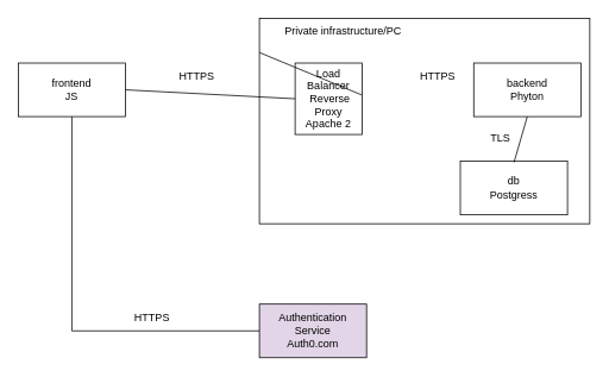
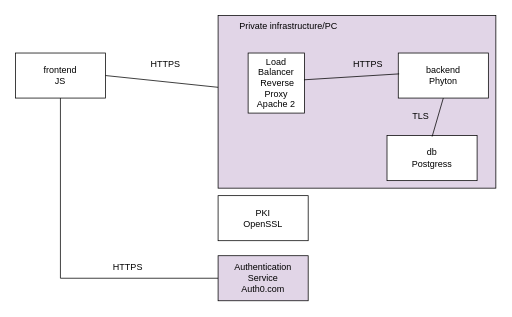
  <mxCell id="0" />
  <mxCell id="1" parent="0" />
- <mxCell id="2" value="&lt;span style=&quot;white-space: pre;&quot;&gt;&#09;&lt;/span&gt;Private infrastructure/PC" style="rounded=0;whiteSpace=wrap;html=1;align=left;verticalAlign=top;" vertex="1" parent="1"><mxGeometry x="290" y="20" width="370" height="230" as="geometry" /></mxCell>
+ <mxCell id="2" value="&lt;span style=&quot;white-space: pre;&quot;&gt;&#09;&lt;/span&gt;Private infrastructure/PC" style="rounded=0;whiteSpace=wrap;html=1;align=left;verticalAlign=top;fillColor=#e1d5e7;" vertex="1" parent="1"><mxGeometry x="290" y="20" width="370" height="230" as="geometry" /></mxCell>
  <mxCell id="3" value="&lt;div&gt;backend&lt;/div&gt;&lt;div&gt;Phyton&lt;br&gt;&lt;/div&gt;" style="rounded=0;whiteSpace=wrap;html=1;" vertex="1" parent="1"><mxGeometry x="530" y="70" width="120" height="60" as="geometry" /></mxCell>
  <mxCell id="4" value="&lt;div&gt;db&lt;/div&gt;&lt;div&gt;Postgress&lt;br&gt;&lt;/div&gt;" style="rounded=0;whiteSpace=wrap;html=1;" vertex="1" parent="1"><mxGeometry x="515" y="180" width="120" height="60" as="geometry" /></mxCell>
  <mxCell id="5" value="&lt;div&gt;Load Balancer&lt;/div&gt;&lt;div&gt;&amp;nbsp;Reverse Proxy&lt;/div&gt;&lt;div&gt;Apache 2&lt;br&gt;&lt;/div&gt;" style="rounded=0;whiteSpace=wrap;html=1;" vertex="1" parent="1"><mxGeometry x="330" y="70" width="75" height="80" as="geometry" /></mxCell>
  <mxCell id="6" value="" style="endArrow=none;html=1;rounded=0;exitX=0.501;exitY=0.022;exitDx=0;exitDy=0;exitPerimeter=0;" edge="1" parent="1" source="4"><mxGeometry width="50" height="50" relative="1" as="geometry"><mxPoint x="540" y="180" as="sourcePoint" /><mxPoint x="590" y="130" as="targetPoint" /></mxGeometry></mxCell>
- <mxCell id="7" value="" style="endArrow=none;html=1;rounded=0;exitX=0.992;exitY=0.446;exitDx=0;exitDy=0;exitPerimeter=0;" edge="1" parent="1" source="5" target="2"><mxGeometry width="50" height="50" relative="1" as="geometry"><mxPoint x="460" y="170" as="sourcePoint" /><mxPoint x="510" y="120" as="targetPoint" /></mxGeometry></mxCell>
+ <mxCell id="7" value="" style="endArrow=none;html=1;rounded=0;entryX=0.01;entryY=0.463;entryDx=0;entryDy=0;entryPerimeter=0;exitX=0.992;exitY=0.446;exitDx=0;exitDy=0;exitPerimeter=0;" edge="1" parent="1" source="5" target="3"><mxGeometry width="50" height="50" relative="1" as="geometry"><mxPoint x="460" y="170" as="sourcePoint" /><mxPoint x="510" y="120" as="targetPoint" /></mxGeometry></mxCell>
  <mxCell id="8" value="&lt;div&gt;frontend&lt;/div&gt;&lt;div&gt;JS&lt;br&gt;&lt;/div&gt;" style="rounded=0;whiteSpace=wrap;html=1;" vertex="1" parent="1"><mxGeometry x="20" y="70" width="120" height="60" as="geometry" /></mxCell>
- <mxCell id="9" value="" style="endArrow=none;html=1;rounded=0;entryX=0;entryY=0.5;entryDx=0;entryDy=0;exitX=1;exitY=0.5;exitDx=0;exitDy=0;" edge="1" parent="1" source="8" target="5"><mxGeometry width="50" height="50" relative="1" as="geometry"><mxPoint x="330" y="210" as="sourcePoint" /><mxPoint x="380" y="160" as="targetPoint" /></mxGeometry></mxCell>
+ <mxCell id="9" value="" style="endArrow=none;html=1;rounded=0;exitX=1;exitY=0.5;exitDx=0;exitDy=0;" edge="1" parent="1" source="8" target="2"><mxGeometry width="50" height="50" relative="1" as="geometry"><mxPoint x="330" y="210" as="sourcePoint" /><mxPoint x="380" y="160" as="targetPoint" /></mxGeometry></mxCell>
+ <mxCell id="10" value="&lt;div&gt;PKI&lt;/div&gt;&lt;div&gt;OpenSSL&lt;br&gt;&lt;/div&gt;" style="rounded=0;whiteSpace=wrap;html=1;" vertex="1" parent="1"><mxGeometry x="290" y="260" width="120" height="60" as="geometry" /></mxCell>
  <mxCell id="11" value="&lt;div&gt;Authentication Service&lt;/div&gt;&lt;div&gt;Auth0.com&lt;br&gt;&lt;/div&gt;" style="rounded=0;whiteSpace=wrap;html=1;fillColor=#e1d5e7;" vertex="1" parent="1"><mxGeometry x="290" y="340" width="120" height="60" as="geometry" /></mxCell>
  <mxCell id="12" value="" style="endArrow=none;html=1;rounded=0;entryX=0.5;entryY=1;entryDx=0;entryDy=0;" edge="1" parent="1" target="8"><mxGeometry width="50" height="50" relative="1" as="geometry"><mxPoint x="80" y="370" as="sourcePoint" /><mxPoint x="380" y="240" as="targetPoint" /></mxGeometry></mxCell>
  <mxCell id="13" value="" style="endArrow=none;html=1;rounded=0;entryX=0;entryY=0.5;entryDx=0;entryDy=0;" edge="1" parent="1" target="11"><mxGeometry width="50" height="50" relative="1" as="geometry"><mxPoint x="80" y="370" as="sourcePoint" /><mxPoint x="380" y="240" as="targetPoint" /></mxGeometry></mxCell>
  <mxCell id="14" value="HTTPS" style="text;html=1;strokeColor=none;fillColor=none;align=center;verticalAlign=middle;whiteSpace=wrap;rounded=0;" vertex="1" parent="1"><mxGeometry x="460" y="70" width="60" height="30" as="geometry" /></mxCell>
  <mxCell id="15" value="HTTPS" style="text;html=1;strokeColor=none;fillColor=none;align=center;verticalAlign=middle;whiteSpace=wrap;rounded=0;" vertex="1" parent="1"><mxGeometry x="190" y="70" width="60" height="30" as="geometry" /></mxCell>
  <mxCell id="16" value="HTTPS" style="text;html=1;strokeColor=none;fillColor=none;align=center;verticalAlign=middle;whiteSpace=wrap;rounded=0;" vertex="1" parent="1"><mxGeometry x="140" y="340" width="60" height="30" as="geometry" /></mxCell>
  <mxCell id="17" value="&lt;div&gt;TLS&lt;/div&gt;" style="text;html=1;strokeColor=none;fillColor=none;align=center;verticalAlign=middle;whiteSpace=wrap;rounded=0;" vertex="1" parent="1"><mxGeometry x="530" y="140" width="60" height="30" as="geometry" /></mxCell>
